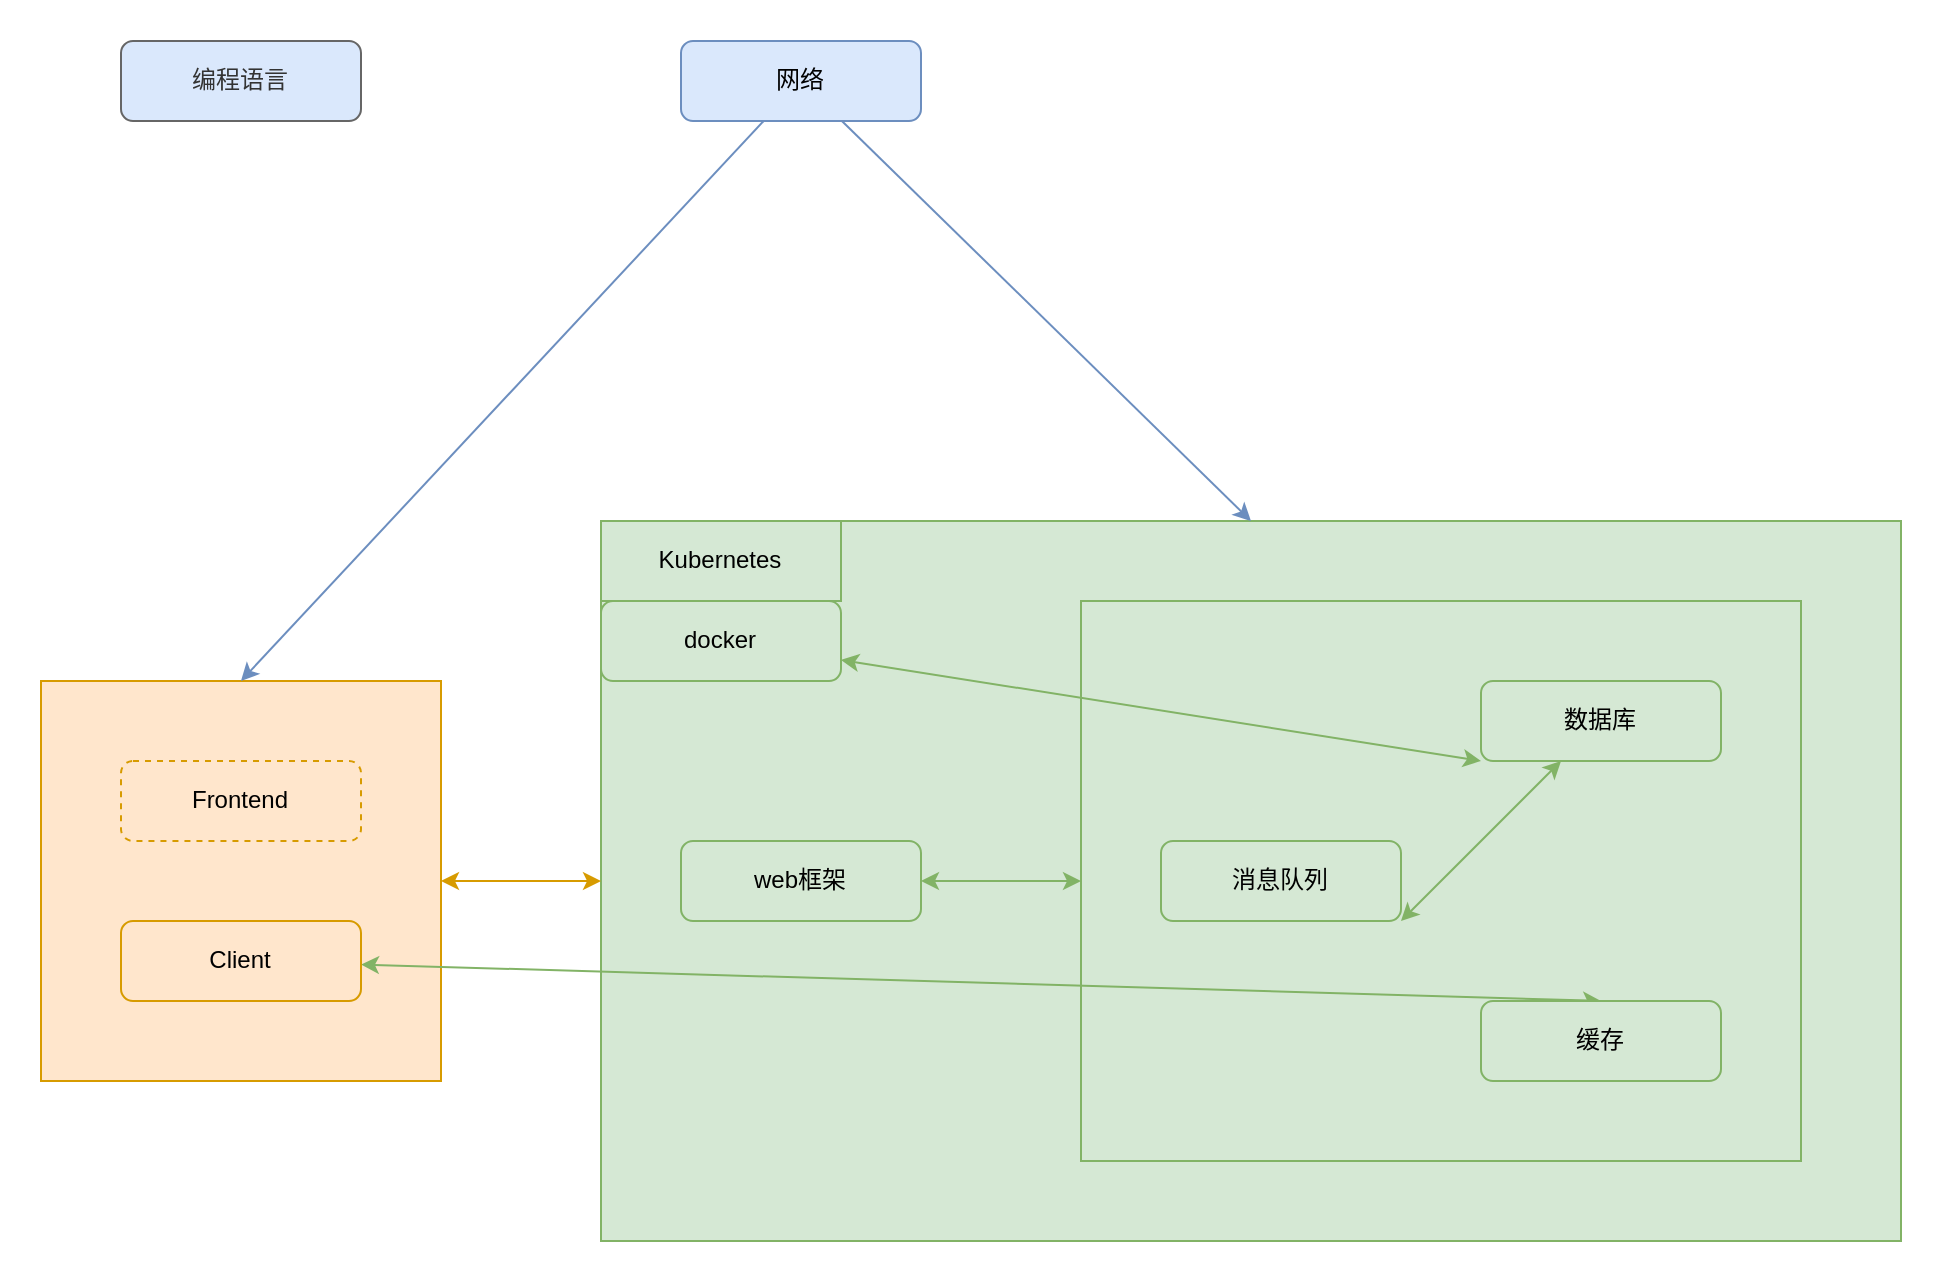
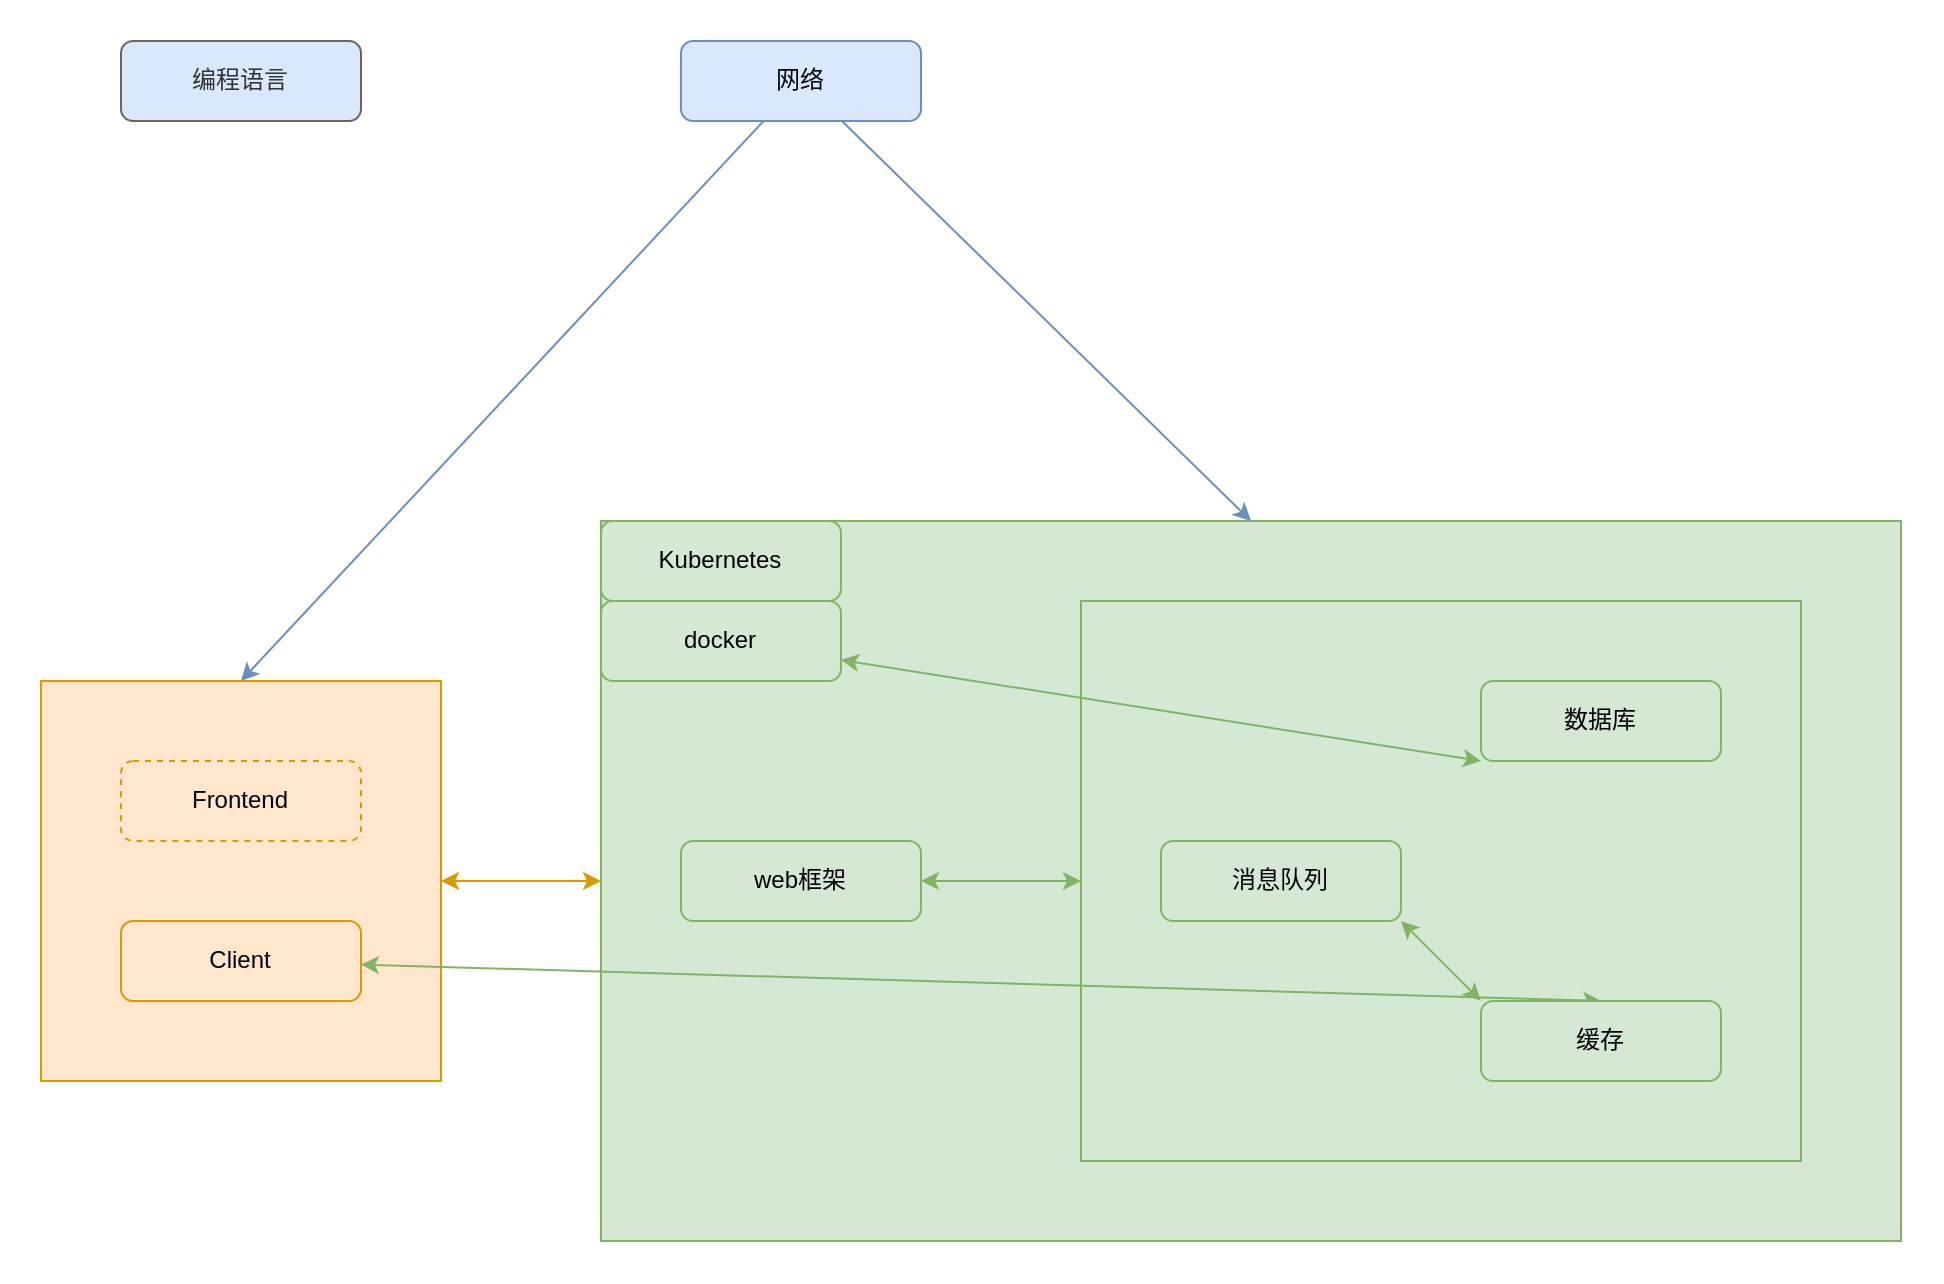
  <mxCell id="0" />
  <mxCell id="1" parent="0" />
  <mxCell id="2" value="" style="rounded=0;whiteSpace=wrap;html=1;fillColor=#d5e8d4;strokeColor=#82b366;" vertex="1" parent="1"><mxGeometry x="300" y="260" width="650" height="360" as="geometry" /></mxCell>
  <mxCell id="3" style="edgeStyle=none;rounded=0;orthogonalLoop=1;jettySize=auto;html=1;exitX=1;exitY=0.5;exitDx=0;exitDy=0;entryX=0;entryY=0.5;entryDx=0;entryDy=0;startArrow=classic;startFill=1;fillColor=#ffe6cc;strokeColor=#d79b00;" edge="1" parent="1" source="4" target="2"><mxGeometry relative="1" as="geometry" /></mxCell>
  <mxCell id="4" value="" style="rounded=0;whiteSpace=wrap;html=1;fillColor=#ffe6cc;strokeColor=#d79b00;" vertex="1" parent="1"><mxGeometry x="20" y="340" width="200" height="200" as="geometry" /></mxCell>
  <mxCell id="5" value="" style="rounded=0;whiteSpace=wrap;html=1;fillColor=#d5e8d4;strokeColor=#82b366;" vertex="1" parent="1"><mxGeometry x="540" y="300" width="360" height="280" as="geometry" /></mxCell>
  <mxCell id="6" value="编程语言" style="rounded=1;whiteSpace=wrap;html=1;fillColor=#dae8fc;strokeColor=#666666;fontColor=#333333;" vertex="1" parent="1"><mxGeometry x="60" y="20" width="120" height="40" as="geometry" /></mxCell>
  <mxCell id="7" style="edgeStyle=none;rounded=0;orthogonalLoop=1;jettySize=auto;html=1;exitX=0;exitY=1;exitDx=0;exitDy=0;startArrow=classic;startFill=1;fillColor=#d5e8d4;strokeColor=#82b366;" edge="1" parent="1" source="8" target="16"><mxGeometry relative="1" as="geometry" /></mxCell>
  <mxCell id="8" value="数据库" style="rounded=1;whiteSpace=wrap;html=1;fillColor=#d5e8d4;strokeColor=#82b366;" vertex="1" parent="1"><mxGeometry x="740" y="340" width="120" height="40" as="geometry" /></mxCell>
  <mxCell id="9" style="edgeStyle=none;rounded=0;orthogonalLoop=1;jettySize=auto;html=1;exitX=0.5;exitY=0;exitDx=0;exitDy=0;startArrow=classic;startFill=1;fillColor=#d5e8d4;strokeColor=#82b366;" edge="1" parent="1" source="10" target="18"><mxGeometry relative="1" as="geometry" /></mxCell>
  <mxCell id="10" value="缓存" style="rounded=1;whiteSpace=wrap;html=1;fillColor=#d5e8d4;strokeColor=#82b366;" vertex="1" parent="1"><mxGeometry x="740" y="500" width="120" height="40" as="geometry" /></mxCell>
- <mxCell id="11" style="rounded=0;orthogonalLoop=1;jettySize=auto;html=1;exitX=1;exitY=1;exitDx=0;exitDy=0;startArrow=classic;startFill=1;fillColor=#d5e8d4;strokeColor=#82b366;" edge="1" parent="1" source="12" target="8"><mxGeometry relative="1" as="geometry" /></mxCell>
+ <mxCell id="11" style="rounded=0;orthogonalLoop=1;jettySize=auto;html=1;entryX=0;entryY=0;entryDx=0;entryDy=0;exitX=1;exitY=1;exitDx=0;exitDy=0;startArrow=classic;startFill=1;fillColor=#d5e8d4;strokeColor=#82b366;" edge="1" parent="1" source="12" target="10"><mxGeometry relative="1" as="geometry" /></mxCell>
  <mxCell id="12" value="消息队列" style="rounded=1;whiteSpace=wrap;html=1;fillColor=#d5e8d4;strokeColor=#82b366;" vertex="1" parent="1"><mxGeometry x="580" y="420" width="120" height="40" as="geometry" /></mxCell>
  <mxCell id="13" style="edgeStyle=none;rounded=0;orthogonalLoop=1;jettySize=auto;html=1;entryX=0;entryY=0.5;entryDx=0;entryDy=0;startArrow=classic;startFill=1;fillColor=#d5e8d4;strokeColor=#82b366;" edge="1" parent="1" source="14" target="5"><mxGeometry relative="1" as="geometry" /></mxCell>
  <mxCell id="14" value="web框架&lt;br&gt;" style="rounded=1;whiteSpace=wrap;html=1;fillColor=#d5e8d4;strokeColor=#82b366;" vertex="1" parent="1"><mxGeometry x="340" y="420" width="120" height="40" as="geometry" /></mxCell>
- <mxCell id="15" value="Kubernetes" style="whiteSpace=wrap;html=1;fillColor=#d5e8d4;strokeColor=#82b366;rounded=0;" vertex="1" parent="1"><mxGeometry x="300" y="260" width="120" height="40" as="geometry" /></mxCell>
+ <mxCell id="15" value="Kubernetes" style="rounded=1;whiteSpace=wrap;html=1;fillColor=#d5e8d4;strokeColor=#82b366;" vertex="1" parent="1"><mxGeometry x="300" y="260" width="120" height="40" as="geometry" /></mxCell>
  <mxCell id="16" value="docker" style="rounded=1;whiteSpace=wrap;html=1;fillColor=#d5e8d4;strokeColor=#82b366;" vertex="1" parent="1"><mxGeometry x="300" y="300" width="120" height="40" as="geometry" /></mxCell>
  <mxCell id="17" value="Frontend" style="rounded=1;whiteSpace=wrap;html=1;fillColor=#ffe6cc;strokeColor=#d79b00;dashed=1;" vertex="1" parent="1"><mxGeometry x="60" y="380" width="120" height="40" as="geometry" /></mxCell>
  <mxCell id="18" value="Client" style="rounded=1;whiteSpace=wrap;html=1;fillColor=#ffe6cc;strokeColor=#d79b00;" vertex="1" parent="1"><mxGeometry x="60" y="460" width="120" height="40" as="geometry" /></mxCell>
  <mxCell id="19" style="edgeStyle=none;rounded=0;orthogonalLoop=1;jettySize=auto;html=1;startArrow=none;startFill=0;entryX=0.5;entryY=0;entryDx=0;entryDy=0;fillColor=#dae8fc;strokeColor=#6c8ebf;" edge="1" parent="1" source="21" target="4"><mxGeometry relative="1" as="geometry"><mxPoint x="260" y="440" as="targetPoint" /></mxGeometry></mxCell>
  <mxCell id="20" style="edgeStyle=none;rounded=0;orthogonalLoop=1;jettySize=auto;html=1;entryX=0.5;entryY=0;entryDx=0;entryDy=0;startArrow=none;startFill=0;fillColor=#dae8fc;strokeColor=#6c8ebf;" edge="1" parent="1" source="21" target="2"><mxGeometry relative="1" as="geometry" /></mxCell>
  <mxCell id="21" value="网络" style="rounded=1;whiteSpace=wrap;html=1;fillColor=#dae8fc;strokeColor=#6c8ebf;" vertex="1" parent="1"><mxGeometry x="340" y="20" width="120" height="40" as="geometry" /></mxCell>
